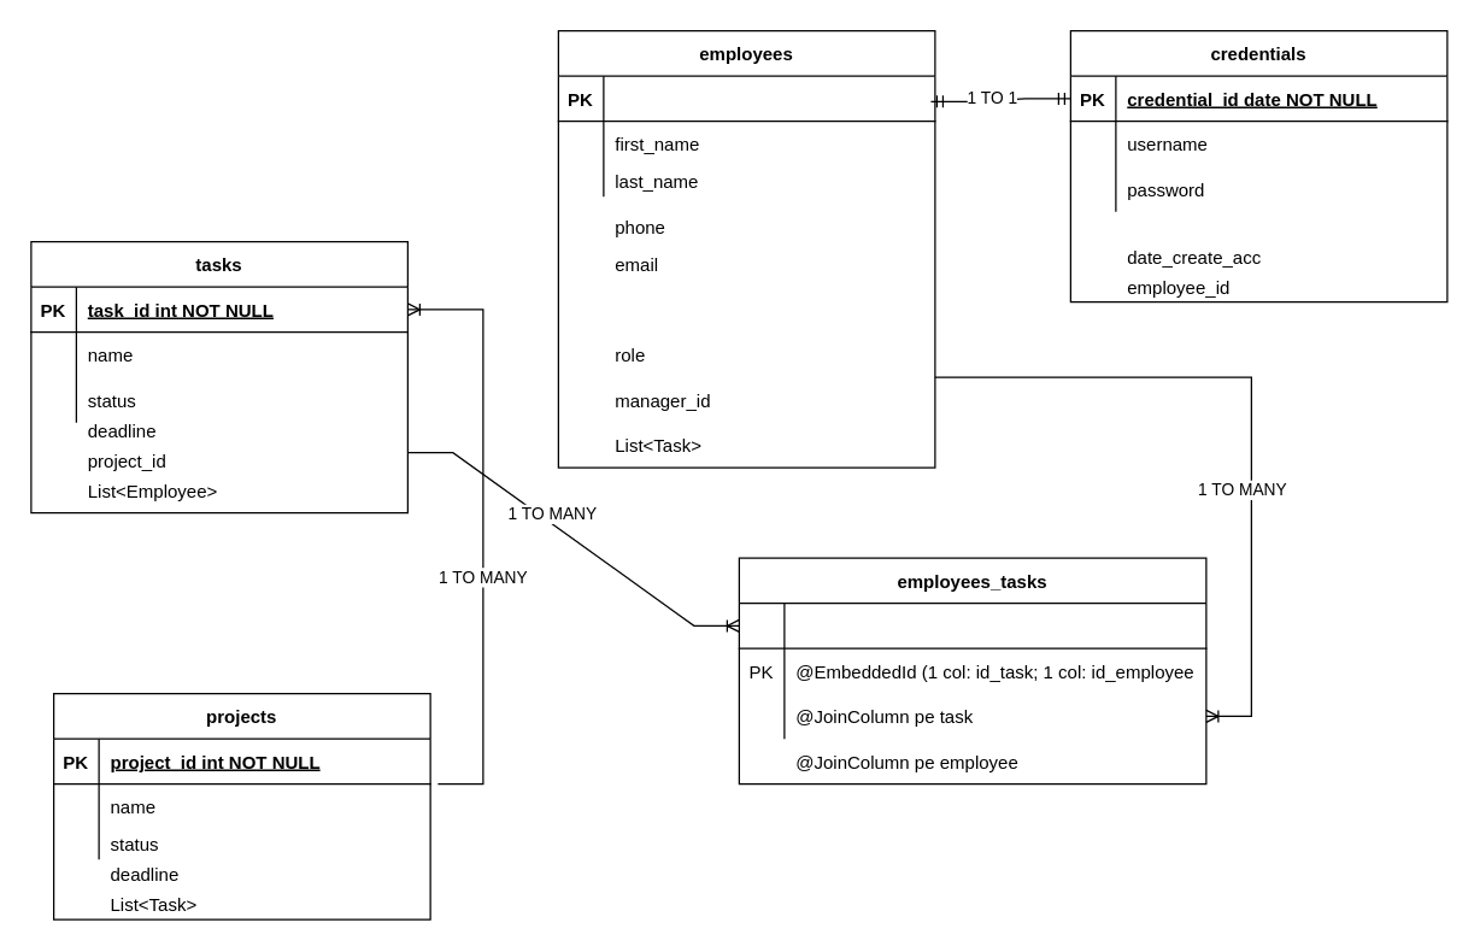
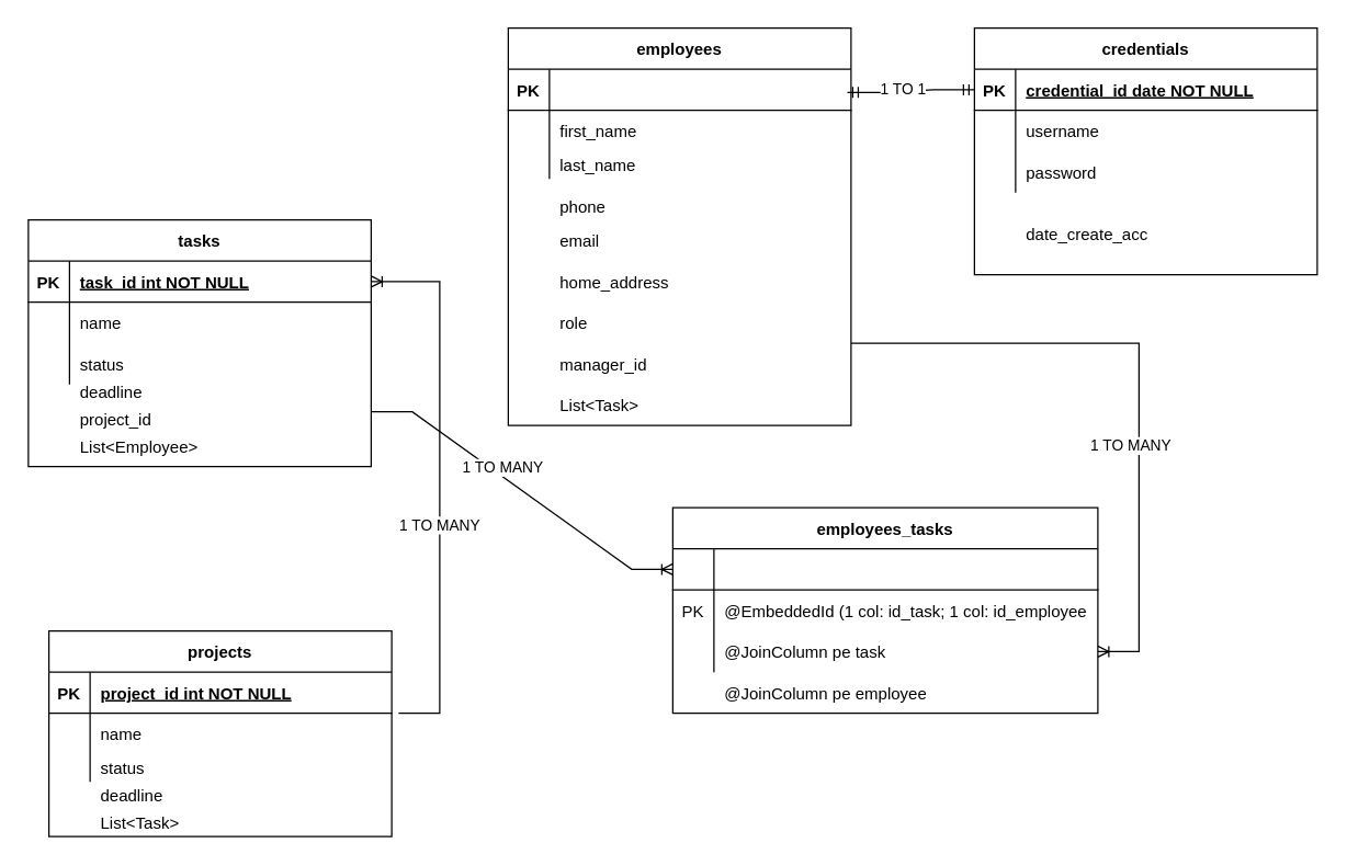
  <mxCell id="0" />
  <mxCell id="1" parent="0" />
  <mxCell id="2" value="employees" style="shape=table;startSize=30;container=1;collapsible=1;childLayout=tableLayout;fixedRows=1;rowLines=0;fontStyle=1;align=center;resizeLast=1;" parent="1" vertex="1"><mxGeometry x="370" y="20" width="250" height="290" as="geometry" /></mxCell>
  <mxCell id="3" value="" style="shape=partialRectangle;collapsible=0;dropTarget=0;pointerEvents=0;fillColor=none;points=[[0,0.5],[1,0.5]];portConstraint=eastwest;top=0;left=0;right=0;bottom=1;" parent="2" vertex="1"><mxGeometry y="30" width="250" height="30" as="geometry" /></mxCell>
  <mxCell id="4" value="PK" style="shape=partialRectangle;overflow=hidden;connectable=0;fillColor=none;top=0;left=0;bottom=0;right=0;fontStyle=1;" parent="3" vertex="1"><mxGeometry width="30" height="30" as="geometry"><mxRectangle width="30" height="30" as="alternateBounds" /></mxGeometry></mxCell>
  <mxCell id="5" value="" style="shape=partialRectangle;collapsible=0;dropTarget=0;pointerEvents=0;fillColor=none;points=[[0,0.5],[1,0.5]];portConstraint=eastwest;top=0;left=0;right=0;bottom=0;" parent="2" vertex="1"><mxGeometry y="60" width="250" height="30" as="geometry" /></mxCell>
  <mxCell id="6" value="" style="shape=partialRectangle;overflow=hidden;connectable=0;fillColor=none;top=0;left=0;bottom=0;right=0;" parent="5" vertex="1"><mxGeometry width="30" height="30" as="geometry"><mxRectangle width="30" height="30" as="alternateBounds" /></mxGeometry></mxCell>
  <mxCell id="7" value="first_name" style="shape=partialRectangle;overflow=hidden;connectable=0;fillColor=none;top=0;left=0;bottom=0;right=0;align=left;spacingLeft=6;" parent="5" vertex="1"><mxGeometry x="30" width="220" height="30" as="geometry"><mxRectangle width="220" height="30" as="alternateBounds" /></mxGeometry></mxCell>
  <mxCell id="8" value="" style="shape=partialRectangle;collapsible=0;dropTarget=0;pointerEvents=0;fillColor=none;points=[[0,0.5],[1,0.5]];portConstraint=eastwest;top=0;left=0;right=0;bottom=0;" parent="2" vertex="1"><mxGeometry y="90" width="250" height="20" as="geometry" /></mxCell>
  <mxCell id="9" value="" style="shape=partialRectangle;overflow=hidden;connectable=0;fillColor=none;top=0;left=0;bottom=0;right=0;" parent="8" vertex="1"><mxGeometry width="30" height="20" as="geometry"><mxRectangle width="30" height="20" as="alternateBounds" /></mxGeometry></mxCell>
  <mxCell id="10" value="last_name" style="shape=partialRectangle;overflow=hidden;connectable=0;fillColor=none;top=0;left=0;bottom=0;right=0;align=left;spacingLeft=6;" parent="8" vertex="1"><mxGeometry x="30" width="220" height="20" as="geometry"><mxRectangle width="220" height="20" as="alternateBounds" /></mxGeometry></mxCell>
  <mxCell id="11" value="credentials" style="shape=table;startSize=30;container=1;collapsible=1;childLayout=tableLayout;fixedRows=1;rowLines=0;fontStyle=1;align=center;resizeLast=1;" parent="1" vertex="1"><mxGeometry x="710" y="20" width="250" height="180" as="geometry" /></mxCell>
  <mxCell id="12" value="" style="shape=partialRectangle;collapsible=0;dropTarget=0;pointerEvents=0;fillColor=none;points=[[0,0.5],[1,0.5]];portConstraint=eastwest;top=0;left=0;right=0;bottom=1;" parent="11" vertex="1"><mxGeometry y="30" width="250" height="30" as="geometry" /></mxCell>
  <mxCell id="13" value="PK" style="shape=partialRectangle;overflow=hidden;connectable=0;fillColor=none;top=0;left=0;bottom=0;right=0;fontStyle=1;" parent="12" vertex="1"><mxGeometry width="30" height="30" as="geometry"><mxRectangle width="30" height="30" as="alternateBounds" /></mxGeometry></mxCell>
  <mxCell id="14" value="credential_id date NOT NULL " style="shape=partialRectangle;overflow=hidden;connectable=0;fillColor=none;top=0;left=0;bottom=0;right=0;align=left;spacingLeft=6;fontStyle=5;" parent="12" vertex="1"><mxGeometry x="30" width="220" height="30" as="geometry"><mxRectangle width="220" height="30" as="alternateBounds" /></mxGeometry></mxCell>
  <mxCell id="15" value="" style="shape=partialRectangle;collapsible=0;dropTarget=0;pointerEvents=0;fillColor=none;points=[[0,0.5],[1,0.5]];portConstraint=eastwest;top=0;left=0;right=0;bottom=0;" parent="11" vertex="1"><mxGeometry y="60" width="250" height="30" as="geometry" /></mxCell>
  <mxCell id="16" value="" style="shape=partialRectangle;overflow=hidden;connectable=0;fillColor=none;top=0;left=0;bottom=0;right=0;" parent="15" vertex="1"><mxGeometry width="30" height="30" as="geometry"><mxRectangle width="30" height="30" as="alternateBounds" /></mxGeometry></mxCell>
  <mxCell id="17" value="username" style="shape=partialRectangle;overflow=hidden;connectable=0;fillColor=none;top=0;left=0;bottom=0;right=0;align=left;spacingLeft=6;" parent="15" vertex="1"><mxGeometry x="30" width="220" height="30" as="geometry"><mxRectangle width="220" height="30" as="alternateBounds" /></mxGeometry></mxCell>
  <mxCell id="18" value="" style="shape=partialRectangle;collapsible=0;dropTarget=0;pointerEvents=0;fillColor=none;points=[[0,0.5],[1,0.5]];portConstraint=eastwest;top=0;left=0;right=0;bottom=0;" parent="11" vertex="1"><mxGeometry y="90" width="250" height="30" as="geometry" /></mxCell>
  <mxCell id="19" value="" style="shape=partialRectangle;overflow=hidden;connectable=0;fillColor=none;top=0;left=0;bottom=0;right=0;" parent="18" vertex="1"><mxGeometry width="30" height="30" as="geometry"><mxRectangle width="30" height="30" as="alternateBounds" /></mxGeometry></mxCell>
  <mxCell id="20" value="password" style="shape=partialRectangle;overflow=hidden;connectable=0;fillColor=none;top=0;left=0;bottom=0;right=0;align=left;spacingLeft=6;" parent="18" vertex="1"><mxGeometry x="30" width="220" height="30" as="geometry"><mxRectangle width="220" height="30" as="alternateBounds" /></mxGeometry></mxCell>
  <mxCell id="21" value="tasks" style="shape=table;startSize=30;container=1;collapsible=1;childLayout=tableLayout;fixedRows=1;rowLines=0;fontStyle=1;align=center;resizeLast=1;" parent="1" vertex="1"><mxGeometry x="20" y="160" width="250" height="180" as="geometry" /></mxCell>
  <mxCell id="22" value="" style="shape=partialRectangle;collapsible=0;dropTarget=0;pointerEvents=0;fillColor=none;points=[[0,0.5],[1,0.5]];portConstraint=eastwest;top=0;left=0;right=0;bottom=1;" parent="21" vertex="1"><mxGeometry y="30" width="250" height="30" as="geometry" /></mxCell>
  <mxCell id="23" value="PK" style="shape=partialRectangle;overflow=hidden;connectable=0;fillColor=none;top=0;left=0;bottom=0;right=0;fontStyle=1;" parent="22" vertex="1"><mxGeometry width="30" height="30" as="geometry"><mxRectangle width="30" height="30" as="alternateBounds" /></mxGeometry></mxCell>
  <mxCell id="24" value="task_id int NOT NULL " style="shape=partialRectangle;overflow=hidden;connectable=0;fillColor=none;top=0;left=0;bottom=0;right=0;align=left;spacingLeft=6;fontStyle=5;" parent="22" vertex="1"><mxGeometry x="30" width="220" height="30" as="geometry"><mxRectangle width="220" height="30" as="alternateBounds" /></mxGeometry></mxCell>
  <mxCell id="25" value="" style="shape=partialRectangle;collapsible=0;dropTarget=0;pointerEvents=0;fillColor=none;points=[[0,0.5],[1,0.5]];portConstraint=eastwest;top=0;left=0;right=0;bottom=0;" parent="21" vertex="1"><mxGeometry y="60" width="250" height="30" as="geometry" /></mxCell>
  <mxCell id="26" value="" style="shape=partialRectangle;overflow=hidden;connectable=0;fillColor=none;top=0;left=0;bottom=0;right=0;" parent="25" vertex="1"><mxGeometry width="30" height="30" as="geometry"><mxRectangle width="30" height="30" as="alternateBounds" /></mxGeometry></mxCell>
  <mxCell id="27" value="name" style="shape=partialRectangle;overflow=hidden;connectable=0;fillColor=none;top=0;left=0;bottom=0;right=0;align=left;spacingLeft=6;" parent="25" vertex="1"><mxGeometry x="30" width="220" height="30" as="geometry"><mxRectangle width="220" height="30" as="alternateBounds" /></mxGeometry></mxCell>
  <mxCell id="28" value="" style="shape=partialRectangle;collapsible=0;dropTarget=0;pointerEvents=0;fillColor=none;points=[[0,0.5],[1,0.5]];portConstraint=eastwest;top=0;left=0;right=0;bottom=0;" parent="21" vertex="1"><mxGeometry y="90" width="250" height="30" as="geometry" /></mxCell>
  <mxCell id="29" value="" style="shape=partialRectangle;overflow=hidden;connectable=0;fillColor=none;top=0;left=0;bottom=0;right=0;" parent="28" vertex="1"><mxGeometry width="30" height="30" as="geometry"><mxRectangle width="30" height="30" as="alternateBounds" /></mxGeometry></mxCell>
  <mxCell id="30" value="status" style="shape=partialRectangle;overflow=hidden;connectable=0;fillColor=none;top=0;left=0;bottom=0;right=0;align=left;spacingLeft=6;" parent="28" vertex="1"><mxGeometry x="30" width="220" height="30" as="geometry"><mxRectangle width="220" height="30" as="alternateBounds" /></mxGeometry></mxCell>
  <mxCell id="31" value="date_create_acc" style="shape=partialRectangle;overflow=hidden;connectable=0;fillColor=none;top=0;left=0;bottom=0;right=0;align=left;spacingLeft=6;" parent="1" vertex="1"><mxGeometry x="740" y="160" width="220" height="20" as="geometry"><mxRectangle width="220" height="20" as="alternateBounds" /></mxGeometry></mxCell>
  <mxCell id="32" value="" style="edgeStyle=entityRelationEdgeStyle;fontSize=12;html=1;endArrow=ERmandOne;startArrow=ERmandOne;rounded=0;entryX=0.989;entryY=0.162;entryDx=0;entryDy=0;entryPerimeter=0;" parent="1" source="12" target="2" edge="1"><mxGeometry width="100" height="100" relative="1" as="geometry"><mxPoint x="620" y="270" as="sourcePoint" /><mxPoint x="690" y="35" as="targetPoint" /></mxGeometry></mxCell>
  <mxCell id="33" value="1 TO 1" style="edgeLabel;html=1;align=center;verticalAlign=middle;resizable=0;points=[];" parent="32" vertex="1" connectable="0"><mxGeometry x="0.122" y="-2" relative="1" as="geometry"><mxPoint as="offset" /></mxGeometry></mxCell>
  <mxCell id="34" value="phone" style="shape=partialRectangle;overflow=hidden;connectable=0;fillColor=none;top=0;left=0;bottom=0;right=0;align=left;spacingLeft=6;" parent="1" vertex="1"><mxGeometry x="400" y="135" width="220" height="30" as="geometry" /></mxCell>
  <mxCell id="35" value="email" style="shape=partialRectangle;overflow=hidden;connectable=0;fillColor=none;top=0;left=0;bottom=0;right=0;align=left;spacingLeft=6;" parent="1" vertex="1"><mxGeometry x="400" y="160" width="220" height="30" as="geometry" /></mxCell>
+ <mxCell id="36" value="home_address" style="shape=partialRectangle;overflow=hidden;connectable=0;fillColor=none;top=0;left=0;bottom=0;right=0;align=left;spacingLeft=6;" parent="1" vertex="1"><mxGeometry x="400" y="190" width="220" height="30" as="geometry" /></mxCell>
  <mxCell id="37" value="List&lt;Task&gt;" style="shape=partialRectangle;overflow=hidden;connectable=0;fillColor=none;top=0;left=0;bottom=0;right=0;align=left;spacingLeft=6;" parent="1" vertex="1"><mxGeometry x="400" y="280" width="220" height="30" as="geometry" /></mxCell>
  <mxCell id="38" value="role" style="shape=partialRectangle;overflow=hidden;connectable=0;fillColor=none;top=0;left=0;bottom=0;right=0;align=left;spacingLeft=6;" parent="1" vertex="1"><mxGeometry x="400" y="220" width="220" height="30" as="geometry" /></mxCell>
  <mxCell id="39" value="manager_id" style="shape=partialRectangle;overflow=hidden;connectable=0;fillColor=none;top=0;left=0;bottom=0;right=0;align=left;spacingLeft=6;" parent="1" vertex="1"><mxGeometry x="400" y="250" width="220" height="30" as="geometry" /></mxCell>
  <mxCell id="40" value="deadline" style="shape=partialRectangle;overflow=hidden;connectable=0;fillColor=none;top=0;left=0;bottom=0;right=0;align=left;spacingLeft=6;" parent="1" vertex="1"><mxGeometry x="50" y="270" width="220" height="30" as="geometry"><mxRectangle width="220" height="30" as="alternateBounds" /></mxGeometry></mxCell>
  <mxCell id="41" value="project_id" style="shape=partialRectangle;overflow=hidden;connectable=0;fillColor=none;top=0;left=0;bottom=0;right=0;align=left;spacingLeft=6;" parent="1" vertex="1"><mxGeometry x="50" y="290" width="220" height="30" as="geometry"><mxRectangle width="220" height="30" as="alternateBounds" /></mxGeometry></mxCell>
  <mxCell id="42" value="List&lt;Employee&gt;" style="shape=partialRectangle;overflow=hidden;connectable=0;fillColor=none;top=0;left=0;bottom=0;right=0;align=left;spacingLeft=6;" parent="1" vertex="1"><mxGeometry x="50" y="310" width="220" height="30" as="geometry"><mxRectangle width="220" height="30" as="alternateBounds" /></mxGeometry></mxCell>
  <mxCell id="43" value="projects" style="shape=table;startSize=30;container=1;collapsible=1;childLayout=tableLayout;fixedRows=1;rowLines=0;fontStyle=1;align=center;resizeLast=1;" parent="1" vertex="1"><mxGeometry x="35" y="460" width="250" height="150" as="geometry" /></mxCell>
  <mxCell id="44" value="" style="shape=partialRectangle;collapsible=0;dropTarget=0;pointerEvents=0;fillColor=none;points=[[0,0.5],[1,0.5]];portConstraint=eastwest;top=0;left=0;right=0;bottom=1;" parent="43" vertex="1"><mxGeometry y="30" width="250" height="30" as="geometry" /></mxCell>
  <mxCell id="45" value="PK" style="shape=partialRectangle;overflow=hidden;connectable=0;fillColor=none;top=0;left=0;bottom=0;right=0;fontStyle=1;" parent="44" vertex="1"><mxGeometry width="30" height="30" as="geometry"><mxRectangle width="30" height="30" as="alternateBounds" /></mxGeometry></mxCell>
  <mxCell id="46" value="project_id int NOT NULL " style="shape=partialRectangle;overflow=hidden;connectable=0;fillColor=none;top=0;left=0;bottom=0;right=0;align=left;spacingLeft=6;fontStyle=5;" parent="44" vertex="1"><mxGeometry x="30" width="220" height="30" as="geometry"><mxRectangle width="220" height="30" as="alternateBounds" /></mxGeometry></mxCell>
  <mxCell id="47" value="" style="shape=partialRectangle;collapsible=0;dropTarget=0;pointerEvents=0;fillColor=none;points=[[0,0.5],[1,0.5]];portConstraint=eastwest;top=0;left=0;right=0;bottom=0;" parent="43" vertex="1"><mxGeometry y="60" width="250" height="30" as="geometry" /></mxCell>
  <mxCell id="48" value="" style="shape=partialRectangle;overflow=hidden;connectable=0;fillColor=none;top=0;left=0;bottom=0;right=0;" parent="47" vertex="1"><mxGeometry width="30" height="30" as="geometry"><mxRectangle width="30" height="30" as="alternateBounds" /></mxGeometry></mxCell>
  <mxCell id="49" value="name" style="shape=partialRectangle;overflow=hidden;connectable=0;fillColor=none;top=0;left=0;bottom=0;right=0;align=left;spacingLeft=6;" parent="47" vertex="1"><mxGeometry x="30" width="220" height="30" as="geometry"><mxRectangle width="220" height="30" as="alternateBounds" /></mxGeometry></mxCell>
  <mxCell id="50" value="" style="shape=partialRectangle;collapsible=0;dropTarget=0;pointerEvents=0;fillColor=none;points=[[0,0.5],[1,0.5]];portConstraint=eastwest;top=0;left=0;right=0;bottom=0;" parent="43" vertex="1"><mxGeometry y="90" width="250" height="20" as="geometry" /></mxCell>
  <mxCell id="51" value="" style="shape=partialRectangle;overflow=hidden;connectable=0;fillColor=none;top=0;left=0;bottom=0;right=0;" parent="50" vertex="1"><mxGeometry width="30" height="20" as="geometry"><mxRectangle width="30" height="20" as="alternateBounds" /></mxGeometry></mxCell>
  <mxCell id="52" value="status" style="shape=partialRectangle;overflow=hidden;connectable=0;fillColor=none;top=0;left=0;bottom=0;right=0;align=left;spacingLeft=6;" parent="50" vertex="1"><mxGeometry x="30" width="220" height="20" as="geometry"><mxRectangle width="220" height="20" as="alternateBounds" /></mxGeometry></mxCell>
  <mxCell id="53" value="deadline" style="shape=partialRectangle;overflow=hidden;connectable=0;fillColor=none;top=0;left=0;bottom=0;right=0;align=left;spacingLeft=6;" parent="1" vertex="1"><mxGeometry x="65" y="570" width="220" height="20" as="geometry"><mxRectangle width="220" height="20" as="alternateBounds" /></mxGeometry></mxCell>
  <mxCell id="54" value="List&lt;Task&gt;" style="shape=partialRectangle;overflow=hidden;connectable=0;fillColor=none;top=0;left=0;bottom=0;right=0;align=left;spacingLeft=6;" parent="1" vertex="1"><mxGeometry x="65" y="590" width="220" height="20" as="geometry"><mxRectangle width="220" height="20" as="alternateBounds" /></mxGeometry></mxCell>
  <mxCell id="55" value="" style="edgeStyle=entityRelationEdgeStyle;fontSize=12;html=1;endArrow=ERoneToMany;rounded=0;" parent="1" target="22" edge="1"><mxGeometry width="100" height="100" relative="1" as="geometry"><mxPoint x="290" y="520" as="sourcePoint" /><mxPoint x="-50" y="260" as="targetPoint" /></mxGeometry></mxCell>
  <mxCell id="56" value="1 TO MANY" style="edgeLabel;html=1;align=center;verticalAlign=middle;resizable=0;points=[];" parent="55" vertex="1" connectable="0"><mxGeometry x="-0.163" y="2" relative="1" as="geometry"><mxPoint x="1" y="-3" as="offset" /></mxGeometry></mxCell>
  <mxCell id="57" value="employees_tasks" style="shape=table;startSize=30;container=1;collapsible=1;childLayout=tableLayout;fixedRows=1;rowLines=0;fontStyle=1;align=center;resizeLast=1;" parent="1" vertex="1"><mxGeometry x="490" y="370" width="310" height="150" as="geometry" /></mxCell>
  <mxCell id="58" value="" style="shape=partialRectangle;collapsible=0;dropTarget=0;pointerEvents=0;fillColor=none;points=[[0,0.5],[1,0.5]];portConstraint=eastwest;top=0;left=0;right=0;bottom=1;" parent="57" vertex="1"><mxGeometry y="30" width="310" height="30" as="geometry" /></mxCell>
  <mxCell id="59" value="" style="shape=partialRectangle;overflow=hidden;connectable=0;fillColor=none;top=0;left=0;bottom=0;right=0;fontStyle=1;" parent="58" vertex="1"><mxGeometry width="30" height="30" as="geometry"><mxRectangle width="30" height="30" as="alternateBounds" /></mxGeometry></mxCell>
  <mxCell id="60" value="" style="shape=partialRectangle;overflow=hidden;connectable=0;fillColor=none;top=0;left=0;bottom=0;right=0;align=left;spacingLeft=6;fontStyle=5;" parent="58" vertex="1"><mxGeometry x="30" width="280" height="30" as="geometry"><mxRectangle width="280" height="30" as="alternateBounds" /></mxGeometry></mxCell>
  <mxCell id="61" value="" style="shape=partialRectangle;collapsible=0;dropTarget=0;pointerEvents=0;fillColor=none;points=[[0,0.5],[1,0.5]];portConstraint=eastwest;top=0;left=0;right=0;bottom=0;" parent="57" vertex="1"><mxGeometry y="60" width="310" height="30" as="geometry" /></mxCell>
  <mxCell id="62" value="PK" style="shape=partialRectangle;overflow=hidden;connectable=0;fillColor=none;top=0;left=0;bottom=0;right=0;" parent="61" vertex="1"><mxGeometry width="30" height="30" as="geometry"><mxRectangle width="30" height="30" as="alternateBounds" /></mxGeometry></mxCell>
  <mxCell id="63" value="@EmbeddedId (1 col: id_task; 1 col: id_employee" style="shape=partialRectangle;overflow=hidden;connectable=0;fillColor=none;top=0;left=0;bottom=0;right=0;align=left;spacingLeft=6;" parent="61" vertex="1"><mxGeometry x="30" width="280" height="30" as="geometry"><mxRectangle width="280" height="30" as="alternateBounds" /></mxGeometry></mxCell>
  <mxCell id="64" value="" style="shape=partialRectangle;collapsible=0;dropTarget=0;pointerEvents=0;fillColor=none;points=[[0,0.5],[1,0.5]];portConstraint=eastwest;top=0;left=0;right=0;bottom=0;" parent="57" vertex="1"><mxGeometry y="90" width="310" height="30" as="geometry" /></mxCell>
  <mxCell id="65" value="" style="shape=partialRectangle;overflow=hidden;connectable=0;fillColor=none;top=0;left=0;bottom=0;right=0;" parent="64" vertex="1"><mxGeometry width="30" height="30" as="geometry"><mxRectangle width="30" height="30" as="alternateBounds" /></mxGeometry></mxCell>
  <mxCell id="66" value="@JoinColumn pe task" style="shape=partialRectangle;overflow=hidden;connectable=0;fillColor=none;top=0;left=0;bottom=0;right=0;align=left;spacingLeft=6;" parent="64" vertex="1"><mxGeometry x="30" width="280" height="30" as="geometry"><mxRectangle width="280" height="30" as="alternateBounds" /></mxGeometry></mxCell>
  <mxCell id="67" value="@JoinColumn pe employee" style="shape=partialRectangle;overflow=hidden;connectable=0;fillColor=none;top=0;left=0;bottom=0;right=0;align=left;spacingLeft=6;" parent="1" vertex="1"><mxGeometry x="520" y="490" width="280" height="30" as="geometry"><mxRectangle width="280" height="30" as="alternateBounds" /></mxGeometry></mxCell>
  <mxCell id="68" value="" style="edgeStyle=entityRelationEdgeStyle;fontSize=12;html=1;endArrow=ERoneToMany;rounded=0;entryX=0;entryY=0.5;entryDx=0;entryDy=0;" parent="1" target="58" edge="1"><mxGeometry width="100" height="100" relative="1" as="geometry"><mxPoint x="270" y="300" as="sourcePoint" /><mxPoint x="300" y="400" as="targetPoint" /></mxGeometry></mxCell>
  <mxCell id="69" value="1 TO MANY" style="edgeLabel;html=1;align=center;verticalAlign=middle;resizable=0;points=[];" parent="68" vertex="1" connectable="0"><mxGeometry x="-0.163" y="2" relative="1" as="geometry"><mxPoint x="1" y="-3" as="offset" /></mxGeometry></mxCell>
  <mxCell id="70" value="" style="edgeStyle=entityRelationEdgeStyle;fontSize=12;html=1;endArrow=ERoneToMany;rounded=0;" parent="1" target="64" edge="1"><mxGeometry width="100" height="100" relative="1" as="geometry"><mxPoint x="620" y="250" as="sourcePoint" /><mxPoint x="880" y="302.15" as="targetPoint" /></mxGeometry></mxCell>
  <mxCell id="71" value="1 TO MANY" style="edgeLabel;html=1;align=center;verticalAlign=middle;resizable=0;points=[];" parent="70" vertex="1" connectable="0"><mxGeometry x="-0.163" y="2" relative="1" as="geometry"><mxPoint x="8" y="76" as="offset" /></mxGeometry></mxCell>
  <mxCell id="72" value="" style="shape=partialRectangle;overflow=hidden;connectable=0;fillColor=none;top=0;left=0;bottom=0;right=0;" parent="1" vertex="1"><mxGeometry x="35" y="580" width="30" height="30" as="geometry"><mxRectangle width="30" height="30" as="alternateBounds" /></mxGeometry></mxCell>
  <mxCell id="73" value="" style="shape=partialRectangle;overflow=hidden;connectable=0;fillColor=none;top=0;left=0;bottom=0;right=0;" parent="1" vertex="1"><mxGeometry x="20" y="290" width="30" height="30" as="geometry"><mxRectangle width="30" height="30" as="alternateBounds" /></mxGeometry></mxCell>
- <mxCell id="74" value="employee_id" style="shape=partialRectangle;overflow=hidden;connectable=0;fillColor=none;top=0;left=0;bottom=0;right=0;align=left;spacingLeft=6;" parent="1" vertex="1"><mxGeometry x="740" y="180" width="220" height="20" as="geometry"><mxRectangle width="220" height="20" as="alternateBounds" /></mxGeometry></mxCell>
